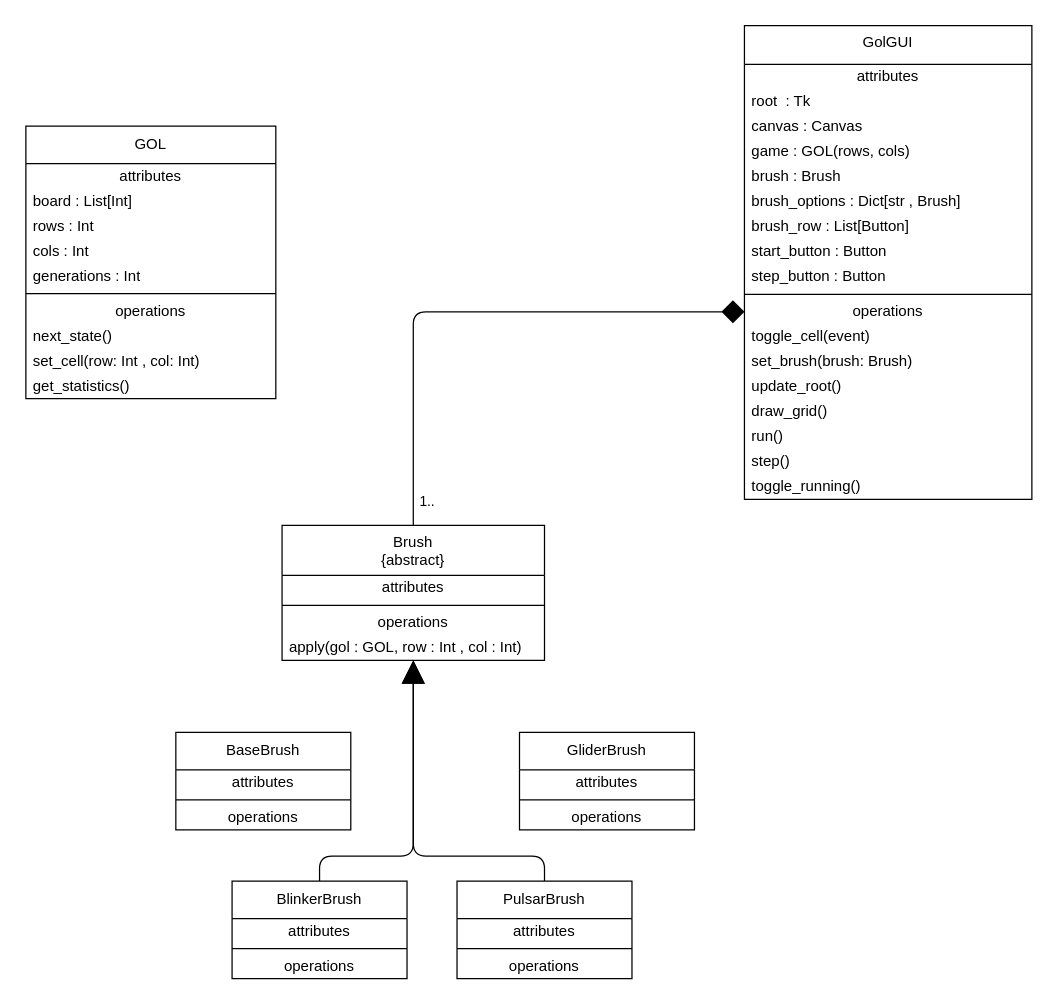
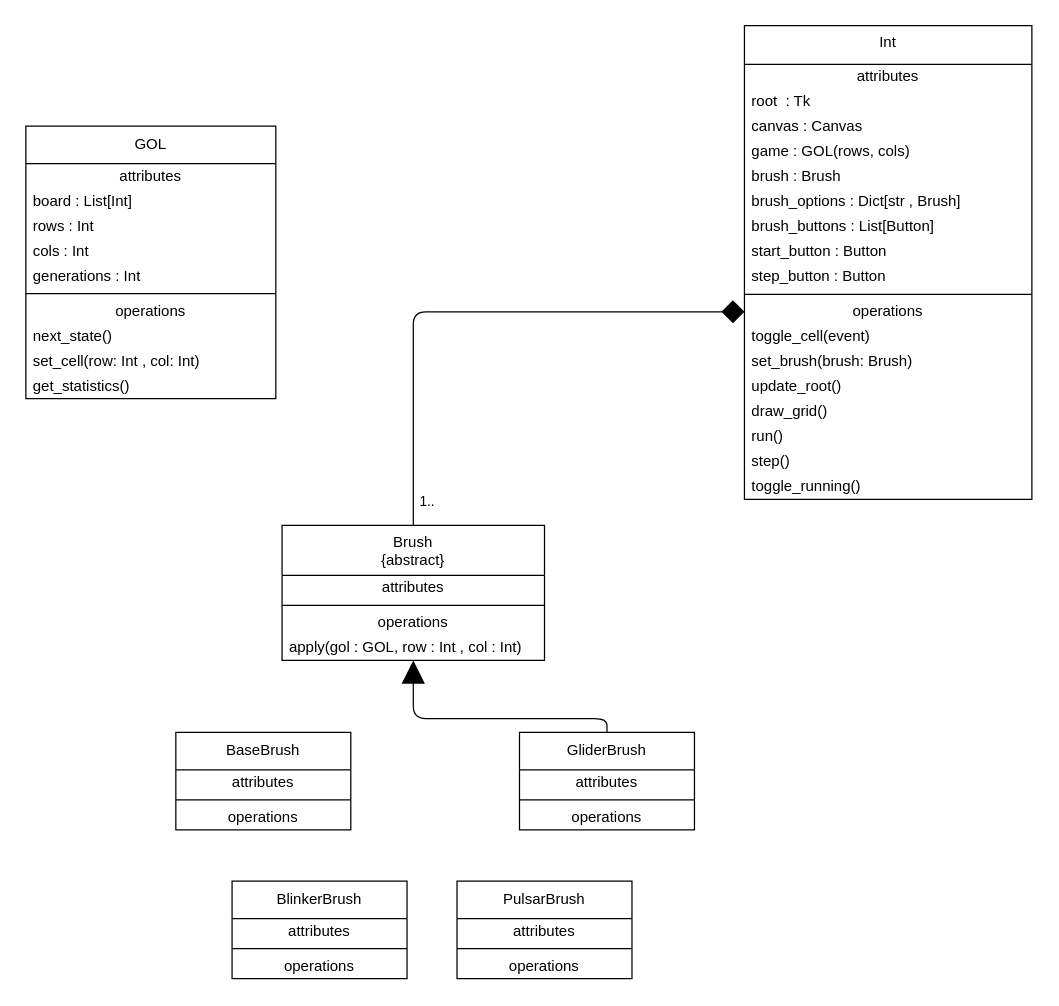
  <mxCell id="0" />
  <mxCell id="1" parent="0" />
- <mxCell id="2" value="GolGUI" style="swimlane;fontStyle=0;align=center;verticalAlign=top;childLayout=stackLayout;horizontal=1;startSize=31;horizontalStack=0;resizeParent=1;resizeParentMax=0;resizeLast=0;collapsible=0;marginBottom=0;html=1;whiteSpace=wrap;" vertex="1" parent="1"><mxGeometry x="595" y="20" width="230" height="379" as="geometry" /></mxCell>
+ <mxCell id="2" value="Int" style="swimlane;fontStyle=0;align=center;verticalAlign=top;childLayout=stackLayout;horizontal=1;startSize=31;horizontalStack=0;resizeParent=1;resizeParentMax=0;resizeLast=0;collapsible=0;marginBottom=0;html=1;whiteSpace=wrap;" vertex="1" parent="1"><mxGeometry x="595" y="20" width="230" height="379" as="geometry" /></mxCell>
  <mxCell id="3" value="attributes" style="text;html=1;strokeColor=none;fillColor=none;align=center;verticalAlign=middle;spacingLeft=4;spacingRight=4;overflow=hidden;rotatable=0;points=[[0,0.5],[1,0.5]];portConstraint=eastwest;whiteSpace=wrap;" vertex="1" parent="2"><mxGeometry y="31" width="230" height="20" as="geometry" /></mxCell>
  <mxCell id="4" value="root&amp;nbsp; : Tk" style="text;html=1;strokeColor=none;fillColor=none;align=left;verticalAlign=middle;spacingLeft=4;spacingRight=4;overflow=hidden;rotatable=0;points=[[0,0.5],[1,0.5]];portConstraint=eastwest;whiteSpace=wrap;" vertex="1" parent="2"><mxGeometry y="51" width="230" height="20" as="geometry" /></mxCell>
  <mxCell id="5" value="canvas : Canvas" style="text;html=1;strokeColor=none;fillColor=none;align=left;verticalAlign=middle;spacingLeft=4;spacingRight=4;overflow=hidden;rotatable=0;points=[[0,0.5],[1,0.5]];portConstraint=eastwest;whiteSpace=wrap;" vertex="1" parent="2"><mxGeometry y="71" width="230" height="20" as="geometry" /></mxCell>
  <mxCell id="6" value="game : GOL(rows, cols)" style="text;html=1;strokeColor=none;fillColor=none;align=left;verticalAlign=middle;spacingLeft=4;spacingRight=4;overflow=hidden;rotatable=0;points=[[0,0.5],[1,0.5]];portConstraint=eastwest;whiteSpace=wrap;" vertex="1" parent="2"><mxGeometry y="91" width="230" height="20" as="geometry" /></mxCell>
  <mxCell id="7" value="brush : Brush" style="text;html=1;strokeColor=none;fillColor=none;align=left;verticalAlign=middle;spacingLeft=4;spacingRight=4;overflow=hidden;rotatable=0;points=[[0,0.5],[1,0.5]];portConstraint=eastwest;whiteSpace=wrap;" vertex="1" parent="2"><mxGeometry y="111" width="230" height="20" as="geometry" /></mxCell>
  <mxCell id="8" value="brush_options : Dict[str , Brush]" style="text;html=1;strokeColor=none;fillColor=none;align=left;verticalAlign=middle;spacingLeft=4;spacingRight=4;overflow=hidden;rotatable=0;points=[[0,0.5],[1,0.5]];portConstraint=eastwest;whiteSpace=wrap;" vertex="1" parent="2"><mxGeometry y="131" width="230" height="20" as="geometry" /></mxCell>
- <mxCell id="9" value="brush_row : List[Button]" style="text;html=1;strokeColor=none;fillColor=none;align=left;verticalAlign=middle;spacingLeft=4;spacingRight=4;overflow=hidden;rotatable=0;points=[[0,0.5],[1,0.5]];portConstraint=eastwest;whiteSpace=wrap;" vertex="1" parent="2"><mxGeometry y="151" width="230" height="20" as="geometry" /></mxCell>
+ <mxCell id="9" value="brush_buttons : List[Button]" style="text;html=1;strokeColor=none;fillColor=none;align=left;verticalAlign=middle;spacingLeft=4;spacingRight=4;overflow=hidden;rotatable=0;points=[[0,0.5],[1,0.5]];portConstraint=eastwest;whiteSpace=wrap;" vertex="1" parent="2"><mxGeometry y="151" width="230" height="20" as="geometry" /></mxCell>
  <mxCell id="10" value="start_button : Button&lt;span style=&quot;font-family: monospace; font-size: 0px; text-wrap-mode: nowrap;&quot;&gt;%3CmxGraphModel%3E%3Croot%3E%3CmxCell%20id%3D%220%22%2F%3E%3CmxCell%20id%3D%221%22%20parent%3D%220%22%2F%3E%3CmxCell%20id%3D%222%22%20value%3D%22brush_buttons%3A%20List%5BButtons%5D%22%20style%3D%22text%3Bhtml%3D1%3BstrokeColor%3Dnone%3BfillColor%3Dnone%3Balign%3Dleft%3BverticalAlign%3Dmiddle%3BspacingLeft%3D4%3BspacingRight%3D4%3Boverflow%3Dhidden%3Brotatable%3D0%3Bpoints%3D%5B%5B0%2C0.5%5D%2C%5B1%2C0.5%5D%5D%3BportConstraint%3Deastwest%3BwhiteSpace%3Dwrap%3B%22%20vertex%3D%221%22%20parent%3D%221%22%3E%3CmxGeometry%20x%3D%22300%22%20y%3D%22661%22%20width%3D%22230%22%20height%3D%2220%22%20as%3D%22geometry%22%2F%3E%3C%2FmxCell%3E%3C%2Froot%3E%3C%2FmxGraphModel%3E&lt;/span&gt;" style="text;html=1;strokeColor=none;fillColor=none;align=left;verticalAlign=middle;spacingLeft=4;spacingRight=4;overflow=hidden;rotatable=0;points=[[0,0.5],[1,0.5]];portConstraint=eastwest;whiteSpace=wrap;" vertex="1" parent="2"><mxGeometry y="171" width="230" height="20" as="geometry" /></mxCell>
  <mxCell id="11" value="step_button : Button" style="text;html=1;strokeColor=none;fillColor=none;align=left;verticalAlign=middle;spacingLeft=4;spacingRight=4;overflow=hidden;rotatable=0;points=[[0,0.5],[1,0.5]];portConstraint=eastwest;whiteSpace=wrap;" vertex="1" parent="2"><mxGeometry y="191" width="230" height="20" as="geometry" /></mxCell>
  <mxCell id="12" value="" style="line;strokeWidth=1;fillColor=none;align=left;verticalAlign=middle;spacingTop=-1;spacingLeft=3;spacingRight=3;rotatable=0;labelPosition=right;points=[];portConstraint=eastwest;" vertex="1" parent="2"><mxGeometry y="211" width="230" height="8" as="geometry" /></mxCell>
  <mxCell id="13" value="operations" style="text;html=1;strokeColor=none;fillColor=none;align=center;verticalAlign=middle;spacingLeft=4;spacingRight=4;overflow=hidden;rotatable=0;points=[[0,0.5],[1,0.5]];portConstraint=eastwest;whiteSpace=wrap;" vertex="1" parent="2"><mxGeometry y="219" width="230" height="20" as="geometry" /></mxCell>
  <mxCell id="14" value="toggle_cell(event)&lt;span style=&quot;font-family: monospace; font-size: 0px; text-wrap-mode: nowrap;&quot;&gt;%3CmxGraphModel%3E%3Croot%3E%3CmxCell%20id%3D%220%22%2F%3E%3CmxCell%20id%3D%221%22%20parent%3D%220%22%2F%3E%3CmxCell%20id%3D%222%22%20value%3D%22canvas%20%3A%20Canvas%22%20style%3D%22text%3Bhtml%3D1%3BstrokeColor%3Dnone%3BfillColor%3Dnone%3Balign%3Dleft%3BverticalAlign%3Dmiddle%3BspacingLeft%3D4%3BspacingRight%3D4%3Boverflow%3Dhidden%3Brotatable%3D0%3Bpoints%3D%5B%5B0%2C0.5%5D%2C%5B1%2C0.5%5D%5D%3BportConstraint%3Deastwest%3BwhiteSpace%3Dwrap%3B%22%20vertex%3D%221%22%20parent%3D%221%22%3E%3CmxGeometry%20x%3D%22300%22%20y%3D%22641%22%20width%3D%22230%22%20height%3D%2220%22%20as%3D%22geometry%22%2F%3E%3C%2FmxCell%3E%3C%2Froot%3E%3C%2FmxGraphModel%3E&lt;/span&gt;" style="text;html=1;strokeColor=none;fillColor=none;align=left;verticalAlign=middle;spacingLeft=4;spacingRight=4;overflow=hidden;rotatable=0;points=[[0,0.5],[1,0.5]];portConstraint=eastwest;whiteSpace=wrap;" vertex="1" parent="2"><mxGeometry y="239" width="230" height="20" as="geometry" /></mxCell>
  <mxCell id="15" value="set_brush(brush: Brush)" style="text;html=1;strokeColor=none;fillColor=none;align=left;verticalAlign=middle;spacingLeft=4;spacingRight=4;overflow=hidden;rotatable=0;points=[[0,0.5],[1,0.5]];portConstraint=eastwest;whiteSpace=wrap;" vertex="1" parent="2"><mxGeometry y="259" width="230" height="20" as="geometry" /></mxCell>
  <mxCell id="16" value="update_root()" style="text;html=1;strokeColor=none;fillColor=none;align=left;verticalAlign=middle;spacingLeft=4;spacingRight=4;overflow=hidden;rotatable=0;points=[[0,0.5],[1,0.5]];portConstraint=eastwest;whiteSpace=wrap;" vertex="1" parent="2"><mxGeometry y="279" width="230" height="20" as="geometry" /></mxCell>
  <mxCell id="17" value="draw_grid()" style="text;html=1;strokeColor=none;fillColor=none;align=left;verticalAlign=middle;spacingLeft=4;spacingRight=4;overflow=hidden;rotatable=0;points=[[0,0.5],[1,0.5]];portConstraint=eastwest;whiteSpace=wrap;" vertex="1" parent="2"><mxGeometry y="299" width="230" height="20" as="geometry" /></mxCell>
  <mxCell id="18" value="run()" style="text;html=1;strokeColor=none;fillColor=none;align=left;verticalAlign=middle;spacingLeft=4;spacingRight=4;overflow=hidden;rotatable=0;points=[[0,0.5],[1,0.5]];portConstraint=eastwest;whiteSpace=wrap;" vertex="1" parent="2"><mxGeometry y="319" width="230" height="20" as="geometry" /></mxCell>
  <mxCell id="19" value="step()" style="text;html=1;strokeColor=none;fillColor=none;align=left;verticalAlign=middle;spacingLeft=4;spacingRight=4;overflow=hidden;rotatable=0;points=[[0,0.5],[1,0.5]];portConstraint=eastwest;whiteSpace=wrap;" vertex="1" parent="2"><mxGeometry y="339" width="230" height="20" as="geometry" /></mxCell>
  <mxCell id="20" value="toggle_running()" style="text;html=1;strokeColor=none;fillColor=none;align=left;verticalAlign=middle;spacingLeft=4;spacingRight=4;overflow=hidden;rotatable=0;points=[[0,0.5],[1,0.5]];portConstraint=eastwest;whiteSpace=wrap;" vertex="1" parent="2"><mxGeometry y="359" width="230" height="20" as="geometry" /></mxCell>
  <mxCell id="21" value="GOL" style="swimlane;fontStyle=0;align=center;verticalAlign=top;childLayout=stackLayout;horizontal=1;startSize=30;horizontalStack=0;resizeParent=1;resizeParentMax=0;resizeLast=0;collapsible=0;marginBottom=0;html=1;whiteSpace=wrap;" vertex="1" parent="1"><mxGeometry x="20" y="100.5" width="200" height="218" as="geometry" /></mxCell>
  <mxCell id="22" value="attributes" style="text;html=1;strokeColor=none;fillColor=none;align=center;verticalAlign=middle;spacingLeft=4;spacingRight=4;overflow=hidden;rotatable=0;points=[[0,0.5],[1,0.5]];portConstraint=eastwest;whiteSpace=wrap;" vertex="1" parent="21"><mxGeometry y="30" width="200" height="20" as="geometry" /></mxCell>
  <mxCell id="23" value="board : List[Int]" style="text;html=1;strokeColor=none;fillColor=none;align=left;verticalAlign=middle;spacingLeft=4;spacingRight=4;overflow=hidden;rotatable=0;points=[[0,0.5],[1,0.5]];portConstraint=eastwest;whiteSpace=wrap;" vertex="1" parent="21"><mxGeometry y="50" width="200" height="20" as="geometry" /></mxCell>
  <mxCell id="24" value="rows : Int" style="text;html=1;strokeColor=none;fillColor=none;align=left;verticalAlign=middle;spacingLeft=4;spacingRight=4;overflow=hidden;rotatable=0;points=[[0,0.5],[1,0.5]];portConstraint=eastwest;whiteSpace=wrap;" vertex="1" parent="21"><mxGeometry y="70" width="200" height="20" as="geometry" /></mxCell>
  <mxCell id="25" value="cols : Int" style="text;html=1;strokeColor=none;fillColor=none;align=left;verticalAlign=middle;spacingLeft=4;spacingRight=4;overflow=hidden;rotatable=0;points=[[0,0.5],[1,0.5]];portConstraint=eastwest;whiteSpace=wrap;" vertex="1" parent="21"><mxGeometry y="90" width="200" height="20" as="geometry" /></mxCell>
  <mxCell id="26" value="generations : Int" style="text;html=1;strokeColor=none;fillColor=none;align=left;verticalAlign=middle;spacingLeft=4;spacingRight=4;overflow=hidden;rotatable=0;points=[[0,0.5],[1,0.5]];portConstraint=eastwest;whiteSpace=wrap;" vertex="1" parent="21"><mxGeometry y="110" width="200" height="20" as="geometry" /></mxCell>
  <mxCell id="27" value="" style="line;strokeWidth=1;fillColor=none;align=left;verticalAlign=middle;spacingTop=-1;spacingLeft=3;spacingRight=3;rotatable=0;labelPosition=right;points=[];portConstraint=eastwest;" vertex="1" parent="21"><mxGeometry y="130" width="200" height="8" as="geometry" /></mxCell>
  <mxCell id="28" value="operations" style="text;html=1;strokeColor=none;fillColor=none;align=center;verticalAlign=middle;spacingLeft=4;spacingRight=4;overflow=hidden;rotatable=0;points=[[0,0.5],[1,0.5]];portConstraint=eastwest;whiteSpace=wrap;" vertex="1" parent="21"><mxGeometry y="138" width="200" height="20" as="geometry" /></mxCell>
  <mxCell id="29" value="next_state()" style="text;html=1;strokeColor=none;fillColor=none;align=left;verticalAlign=middle;spacingLeft=4;spacingRight=4;overflow=hidden;rotatable=0;points=[[0,0.5],[1,0.5]];portConstraint=eastwest;whiteSpace=wrap;" vertex="1" parent="21"><mxGeometry y="158" width="200" height="20" as="geometry" /></mxCell>
  <mxCell id="30" value="set_cell(row: Int , col: Int)" style="text;html=1;strokeColor=none;fillColor=none;align=left;verticalAlign=middle;spacingLeft=4;spacingRight=4;overflow=hidden;rotatable=0;points=[[0,0.5],[1,0.5]];portConstraint=eastwest;whiteSpace=wrap;" vertex="1" parent="21"><mxGeometry y="178" width="200" height="20" as="geometry" /></mxCell>
  <mxCell id="31" value="get_statistics()" style="text;html=1;strokeColor=none;fillColor=none;align=left;verticalAlign=middle;spacingLeft=4;spacingRight=4;overflow=hidden;rotatable=0;points=[[0,0.5],[1,0.5]];portConstraint=eastwest;whiteSpace=wrap;" vertex="1" parent="21"><mxGeometry y="198" width="200" height="20" as="geometry" /></mxCell>
  <mxCell id="32" style="edgeStyle=none;html=1;endArrow=diamond;endFill=1;endSize=16;entryX=0;entryY=0.5;entryDx=0;entryDy=0;" edge="1" parent="1" source="34" target="13"><mxGeometry relative="1" as="geometry"><Array as="points"><mxPoint x="330" y="249" /></Array></mxGeometry></mxCell>
  <mxCell id="33" value="1.." style="edgeLabel;html=1;align=center;verticalAlign=middle;resizable=0;points=[];" vertex="1" connectable="0" parent="32"><mxGeometry x="-0.768" y="4" relative="1" as="geometry"><mxPoint x="14" y="31" as="offset" /></mxGeometry></mxCell>
  <mxCell id="34" value="Brush&lt;div&gt;{abstract}&lt;/div&gt;" style="swimlane;fontStyle=0;align=center;verticalAlign=top;childLayout=stackLayout;horizontal=1;startSize=40;horizontalStack=0;resizeParent=1;resizeParentMax=0;resizeLast=0;collapsible=0;marginBottom=0;html=1;whiteSpace=wrap;" vertex="1" parent="1"><mxGeometry x="225" y="420" width="210" height="108" as="geometry" /></mxCell>
  <mxCell id="35" value="attributes" style="text;html=1;strokeColor=none;fillColor=none;align=center;verticalAlign=middle;spacingLeft=4;spacingRight=4;overflow=hidden;rotatable=0;points=[[0,0.5],[1,0.5]];portConstraint=eastwest;whiteSpace=wrap;" vertex="1" parent="34"><mxGeometry y="40" width="210" height="20" as="geometry" /></mxCell>
  <mxCell id="36" value="" style="line;strokeWidth=1;fillColor=none;align=left;verticalAlign=middle;spacingTop=-1;spacingLeft=3;spacingRight=3;rotatable=0;labelPosition=right;points=[];portConstraint=eastwest;" vertex="1" parent="34"><mxGeometry y="60" width="210" height="8" as="geometry" /></mxCell>
  <mxCell id="37" value="operations" style="text;html=1;strokeColor=none;fillColor=none;align=center;verticalAlign=middle;spacingLeft=4;spacingRight=4;overflow=hidden;rotatable=0;points=[[0,0.5],[1,0.5]];portConstraint=eastwest;whiteSpace=wrap;" vertex="1" parent="34"><mxGeometry y="68" width="210" height="20" as="geometry" /></mxCell>
  <mxCell id="38" value="apply(gol : GOL, row : Int , col : Int)" style="text;html=1;strokeColor=none;fillColor=none;align=left;verticalAlign=middle;spacingLeft=4;spacingRight=4;overflow=hidden;rotatable=0;points=[[0,0.5],[1,0.5]];portConstraint=eastwest;whiteSpace=wrap;" vertex="1" parent="34"><mxGeometry y="88" width="210" height="20" as="geometry" /></mxCell>
  <mxCell id="39" value="BaseBrush" style="swimlane;fontStyle=0;align=center;verticalAlign=top;childLayout=stackLayout;horizontal=1;startSize=30;horizontalStack=0;resizeParent=1;resizeParentMax=0;resizeLast=0;collapsible=0;marginBottom=0;html=1;whiteSpace=wrap;" vertex="1" parent="1"><mxGeometry x="140" y="585.5" width="140" height="78" as="geometry" /></mxCell>
  <mxCell id="40" value="attributes" style="text;html=1;strokeColor=none;fillColor=none;align=center;verticalAlign=middle;spacingLeft=4;spacingRight=4;overflow=hidden;rotatable=0;points=[[0,0.5],[1,0.5]];portConstraint=eastwest;whiteSpace=wrap;" vertex="1" parent="39"><mxGeometry y="30" width="140" height="20" as="geometry" /></mxCell>
  <mxCell id="41" value="" style="line;strokeWidth=1;fillColor=none;align=left;verticalAlign=middle;spacingTop=-1;spacingLeft=3;spacingRight=3;rotatable=0;labelPosition=right;points=[];portConstraint=eastwest;" vertex="1" parent="39"><mxGeometry y="50" width="140" height="8" as="geometry" /></mxCell>
  <mxCell id="42" value="operations" style="text;html=1;strokeColor=none;fillColor=none;align=center;verticalAlign=middle;spacingLeft=4;spacingRight=4;overflow=hidden;rotatable=0;points=[[0,0.5],[1,0.5]];portConstraint=eastwest;whiteSpace=wrap;" vertex="1" parent="39"><mxGeometry y="58" width="140" height="20" as="geometry" /></mxCell>
  <mxCell id="43" value="GliderBrush" style="swimlane;fontStyle=0;align=center;verticalAlign=top;childLayout=stackLayout;horizontal=1;startSize=30;horizontalStack=0;resizeParent=1;resizeParentMax=0;resizeLast=0;collapsible=0;marginBottom=0;html=1;whiteSpace=wrap;" vertex="1" parent="1"><mxGeometry x="415" y="585.5" width="140" height="78" as="geometry" /></mxCell>
  <mxCell id="44" value="attributes" style="text;html=1;strokeColor=none;fillColor=none;align=center;verticalAlign=middle;spacingLeft=4;spacingRight=4;overflow=hidden;rotatable=0;points=[[0,0.5],[1,0.5]];portConstraint=eastwest;whiteSpace=wrap;" vertex="1" parent="43"><mxGeometry y="30" width="140" height="20" as="geometry" /></mxCell>
  <mxCell id="45" value="" style="line;strokeWidth=1;fillColor=none;align=left;verticalAlign=middle;spacingTop=-1;spacingLeft=3;spacingRight=3;rotatable=0;labelPosition=right;points=[];portConstraint=eastwest;" vertex="1" parent="43"><mxGeometry y="50" width="140" height="8" as="geometry" /></mxCell>
  <mxCell id="46" value="operations" style="text;html=1;strokeColor=none;fillColor=none;align=center;verticalAlign=middle;spacingLeft=4;spacingRight=4;overflow=hidden;rotatable=0;points=[[0,0.5],[1,0.5]];portConstraint=eastwest;whiteSpace=wrap;" vertex="1" parent="43"><mxGeometry y="58" width="140" height="20" as="geometry" /></mxCell>
  <mxCell id="47" value="BlinkerBrush" style="swimlane;fontStyle=0;align=center;verticalAlign=top;childLayout=stackLayout;horizontal=1;startSize=30;horizontalStack=0;resizeParent=1;resizeParentMax=0;resizeLast=0;collapsible=0;marginBottom=0;html=1;whiteSpace=wrap;" vertex="1" parent="1"><mxGeometry x="185" y="704.5" width="140" height="78" as="geometry" /></mxCell>
  <mxCell id="48" value="attributes" style="text;html=1;strokeColor=none;fillColor=none;align=center;verticalAlign=middle;spacingLeft=4;spacingRight=4;overflow=hidden;rotatable=0;points=[[0,0.5],[1,0.5]];portConstraint=eastwest;whiteSpace=wrap;" vertex="1" parent="47"><mxGeometry y="30" width="140" height="20" as="geometry" /></mxCell>
  <mxCell id="49" value="" style="line;strokeWidth=1;fillColor=none;align=left;verticalAlign=middle;spacingTop=-1;spacingLeft=3;spacingRight=3;rotatable=0;labelPosition=right;points=[];portConstraint=eastwest;" vertex="1" parent="47"><mxGeometry y="50" width="140" height="8" as="geometry" /></mxCell>
  <mxCell id="50" value="operations" style="text;html=1;strokeColor=none;fillColor=none;align=center;verticalAlign=middle;spacingLeft=4;spacingRight=4;overflow=hidden;rotatable=0;points=[[0,0.5],[1,0.5]];portConstraint=eastwest;whiteSpace=wrap;" vertex="1" parent="47"><mxGeometry y="58" width="140" height="20" as="geometry" /></mxCell>
  <mxCell id="51" value="PulsarBrush" style="swimlane;fontStyle=0;align=center;verticalAlign=top;childLayout=stackLayout;horizontal=1;startSize=30;horizontalStack=0;resizeParent=1;resizeParentMax=0;resizeLast=0;collapsible=0;marginBottom=0;html=1;whiteSpace=wrap;" vertex="1" parent="1"><mxGeometry x="365" y="704.5" width="140" height="78" as="geometry" /></mxCell>
  <mxCell id="52" value="attributes" style="text;html=1;strokeColor=none;fillColor=none;align=center;verticalAlign=middle;spacingLeft=4;spacingRight=4;overflow=hidden;rotatable=0;points=[[0,0.5],[1,0.5]];portConstraint=eastwest;whiteSpace=wrap;" vertex="1" parent="51"><mxGeometry y="30" width="140" height="20" as="geometry" /></mxCell>
  <mxCell id="53" value="" style="line;strokeWidth=1;fillColor=none;align=left;verticalAlign=middle;spacingTop=-1;spacingLeft=3;spacingRight=3;rotatable=0;labelPosition=right;points=[];portConstraint=eastwest;" vertex="1" parent="51"><mxGeometry y="50" width="140" height="8" as="geometry" /></mxCell>
  <mxCell id="54" value="operations" style="text;html=1;strokeColor=none;fillColor=none;align=center;verticalAlign=middle;spacingLeft=4;spacingRight=4;overflow=hidden;rotatable=0;points=[[0,0.5],[1,0.5]];portConstraint=eastwest;whiteSpace=wrap;" vertex="1" parent="51"><mxGeometry y="58" width="140" height="20" as="geometry" /></mxCell>
- <mxCell id="56" style="edgeStyle=none;html=1;endArrow=block;endFill=1;endSize=16;" edge="1" parent="1" source="51" target="34"><mxGeometry relative="1" as="geometry"><mxPoint x="495" y="595.5" as="sourcePoint" /><mxPoint x="340" y="538.5" as="targetPoint" /><Array as="points"><mxPoint x="435" y="684.5" /><mxPoint x="330" y="684.5" /></Array></mxGeometry></mxCell>
- <mxCell id="57" style="edgeStyle=none;html=1;endArrow=block;endFill=1;endSize=16;" edge="1" parent="1" source="47" target="34"><mxGeometry relative="1" as="geometry"><mxPoint x="445" y="714.5" as="sourcePoint" /><mxPoint x="340" y="538.5" as="targetPoint" /><Array as="points"><mxPoint x="255" y="684.5" /><mxPoint x="330" y="684.5" /></Array></mxGeometry></mxCell>
+ <mxCell id="55" style="edgeStyle=none;html=1;endArrow=block;endFill=1;endSize=16;" edge="1" parent="1" source="43" target="34"><mxGeometry relative="1" as="geometry"><mxPoint x="223" y="604.5" as="sourcePoint" /><mxPoint x="340" y="538.5" as="targetPoint" /><Array as="points"><mxPoint x="485" y="574.5" /><mxPoint x="330" y="574.5" /></Array></mxGeometry></mxCell>
